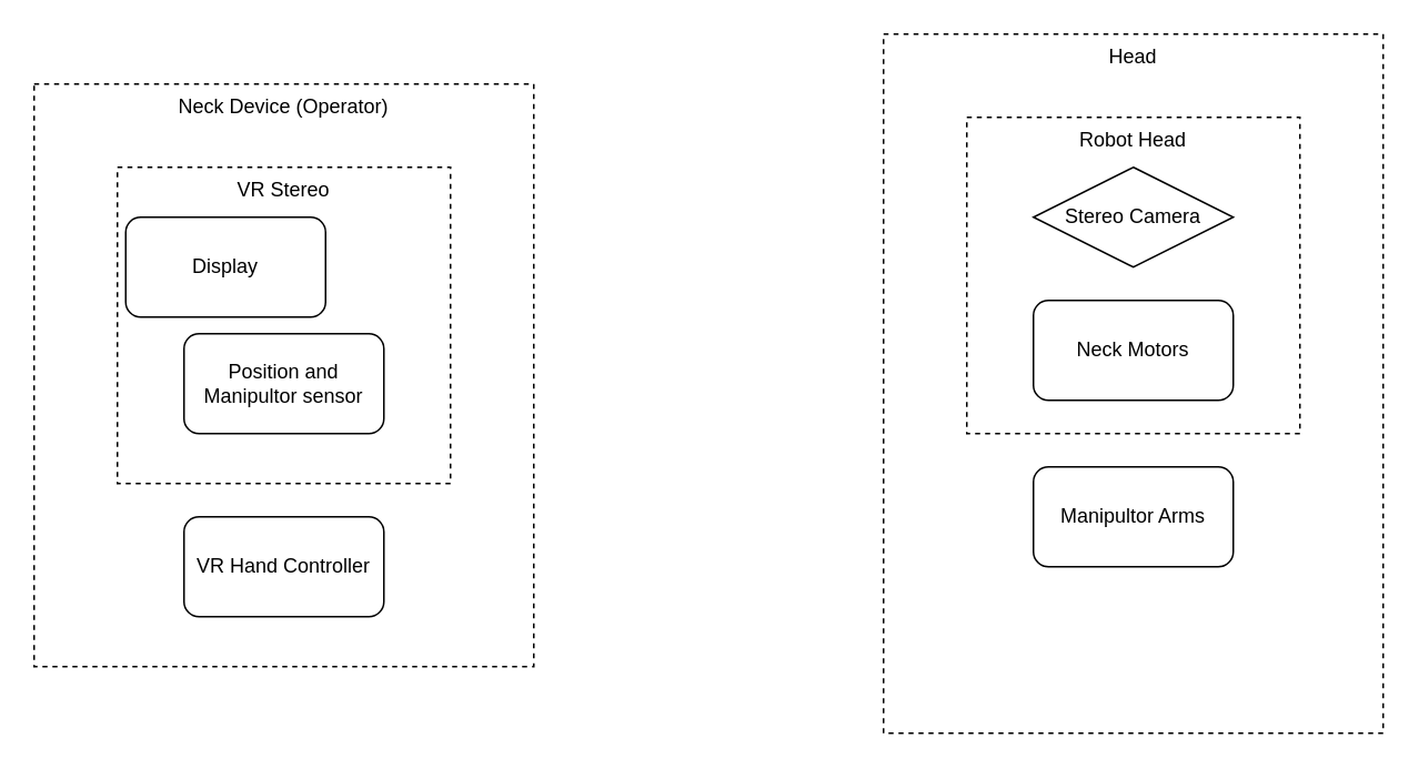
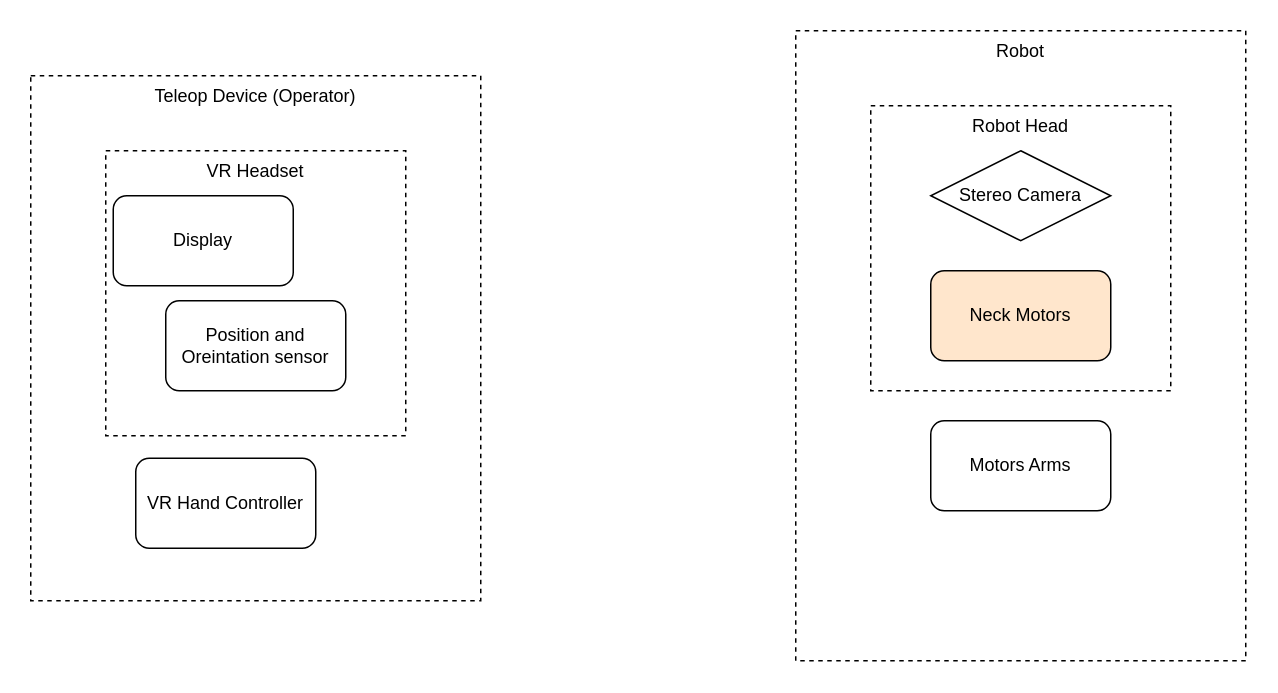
  <mxCell id="0" />
  <mxCell id="1" parent="0" />
  <mxCell id="2" value="" style="group" vertex="1" connectable="0" parent="1"><mxGeometry x="20" y="50" width="300" height="350" as="geometry" /></mxCell>
- <mxCell id="3" value="VR Hand Controller" style="rounded=1;whiteSpace=wrap;html=1;" vertex="1" parent="2"><mxGeometry x="90" y="260" width="120" height="60" as="geometry" /></mxCell>
+ <mxCell id="3" value="VR Hand Controller" style="rounded=1;whiteSpace=wrap;html=1;" vertex="1" parent="2"><mxGeometry x="70" y="255" width="120" height="60" as="geometry" /></mxCell>
  <mxCell id="4" value="" style="group" vertex="1" connectable="0" parent="2"><mxGeometry x="50" y="50" width="200" height="190" as="geometry" /></mxCell>
  <mxCell id="5" value="Display" style="rounded=1;whiteSpace=wrap;html=1;" vertex="1" parent="4"><mxGeometry x="5" y="30" width="120" height="60" as="geometry" /></mxCell>
- <mxCell id="6" value="Position and Manipultor sensor" style="rounded=1;whiteSpace=wrap;html=1;" vertex="1" parent="4"><mxGeometry x="40" y="100" width="120" height="60" as="geometry" /></mxCell>
- <mxCell id="7" value="VR Stereo" style="rounded=0;whiteSpace=wrap;html=1;dashed=1;fillColor=none;align=center;verticalAlign=top;" vertex="1" parent="4"><mxGeometry width="200" height="190" as="geometry" /></mxCell>
- <mxCell id="8" value="Neck Device (Operator)" style="rounded=0;whiteSpace=wrap;html=1;dashed=1;fillColor=none;align=center;verticalAlign=top;" vertex="1" parent="2"><mxGeometry width="300" height="350" as="geometry" /></mxCell>
+ <mxCell id="6" value="Position and Oreintation sensor" style="rounded=1;whiteSpace=wrap;html=1;" vertex="1" parent="4"><mxGeometry x="40" y="100" width="120" height="60" as="geometry" /></mxCell>
+ <mxCell id="7" value="VR Headset" style="rounded=0;whiteSpace=wrap;html=1;dashed=1;fillColor=none;align=center;verticalAlign=top;" vertex="1" parent="4"><mxGeometry width="200" height="190" as="geometry" /></mxCell>
+ <mxCell id="8" value="Teleop Device (Operator)" style="rounded=0;whiteSpace=wrap;html=1;dashed=1;fillColor=none;align=center;verticalAlign=top;" vertex="1" parent="2"><mxGeometry width="300" height="350" as="geometry" /></mxCell>
  <mxCell id="9" value="" style="group" vertex="1" connectable="0" parent="1"><mxGeometry x="530" y="20" width="300" height="420" as="geometry" /></mxCell>
- <mxCell id="10" value="Head" style="rounded=0;whiteSpace=wrap;html=1;dashed=1;fillColor=none;align=center;verticalAlign=top;" vertex="1" parent="9"><mxGeometry width="300" height="420" as="geometry" /></mxCell>
- <mxCell id="11" value="Manipultor Arms" style="rounded=1;whiteSpace=wrap;html=1;" vertex="1" parent="9"><mxGeometry x="90" y="260" width="120" height="60" as="geometry" /></mxCell>
+ <mxCell id="10" value="Robot" style="rounded=0;whiteSpace=wrap;html=1;dashed=1;fillColor=none;align=center;verticalAlign=top;" vertex="1" parent="9"><mxGeometry width="300" height="420" as="geometry" /></mxCell>
+ <mxCell id="11" value="Motors Arms" style="rounded=1;whiteSpace=wrap;html=1;" vertex="1" parent="9"><mxGeometry x="90" y="260" width="120" height="60" as="geometry" /></mxCell>
  <mxCell id="12" value="" style="group" vertex="1" connectable="0" parent="9"><mxGeometry x="50" y="50" width="200" height="190" as="geometry" /></mxCell>
  <mxCell id="13" value="Robot Head" style="rounded=0;whiteSpace=wrap;html=1;dashed=1;fillColor=none;verticalAlign=top;" vertex="1" parent="12"><mxGeometry width="200" height="190" as="geometry" /></mxCell>
  <mxCell id="14" value="Stereo Camera" style="rhombus;whiteSpace=wrap;html=1;" vertex="1" parent="12"><mxGeometry x="40" y="30" width="120" height="60" as="geometry" /></mxCell>
- <mxCell id="15" value="Neck Motors" style="rounded=1;whiteSpace=wrap;html=1;" vertex="1" parent="12"><mxGeometry x="40" y="110" width="120" height="60" as="geometry" /></mxCell>
+ <mxCell id="15" value="Neck Motors" style="rounded=1;whiteSpace=wrap;html=1;fillColor=#ffe6cc;" vertex="1" parent="12"><mxGeometry x="40" y="110" width="120" height="60" as="geometry" /></mxCell>
